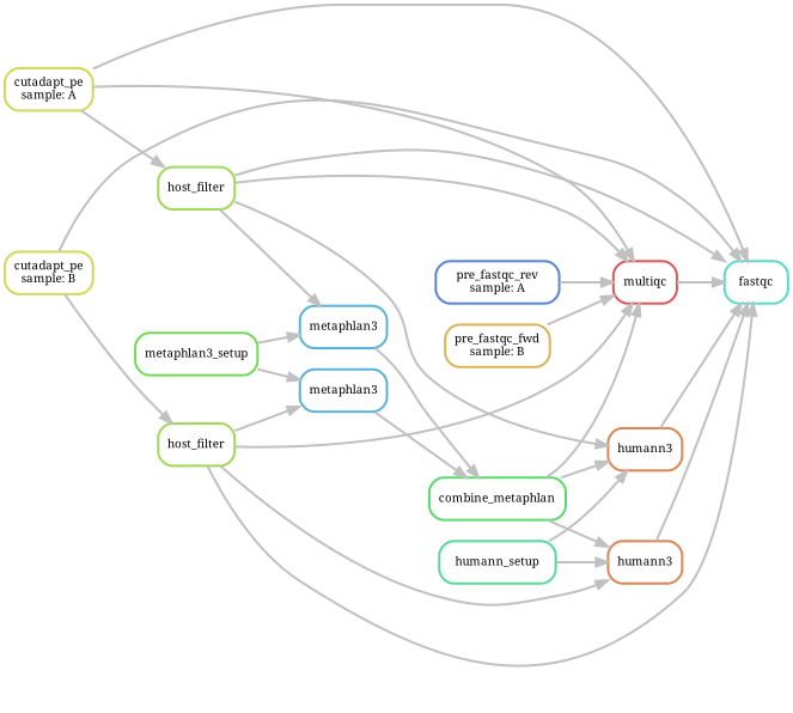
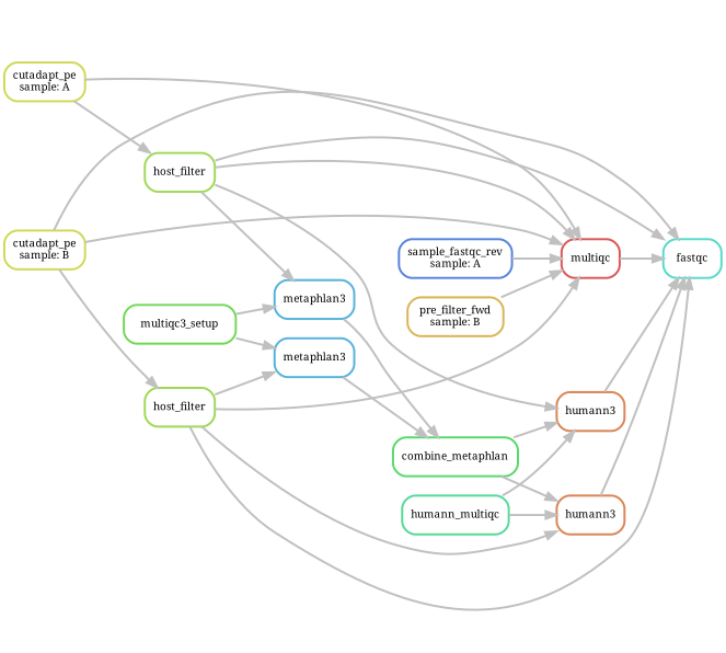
  digraph {
    bgcolor=white
    fontname="Noto Serif"
    rankdir=LR
    node [color="0.18 0.6 0.85" fontname="Noto Serif" fontsize=10 penwidth=2 shape=box style=rounded]
    edge [color=grey fontname="Noto Serif" penwidth=2]
    n1 [color="0.48 0.6 0.85" label=fastqc]
    n2 [label="cutadapt_pe\nsample: A"]
    n3 [color="0.24 0.6 0.85" label=host_filter]
    n4 [color="0.00 0.6 0.85" label=multiqc]
    n5 [color="0.06 0.6 0.85" label=humann3]
    n6 [color="0.55 0.6 0.85" label=metaphlan3]
    n7 [label="cutadapt_pe\nsample: B"]
    n8 [color="0.24 0.6 0.85" label=host_filter]
    n9 [color="0.55 0.6 0.85" label=metaphlan3]
    n10 [color="0.06 0.6 0.85" label=humann3]
    n11 [color="0.36 0.6 0.85" label=combine_metaphlan]
-   n12 [color="0.61 0.6 0.85" label="pre_fastqc_rev\nsample: A"]
-   n13 [color="0.12 0.6 0.85" label="pre_fastqc_fwd\nsample: B"]
-   n14 [color="0.42 0.6 0.85" label=humann_setup]
-   n15 [color="0.30 0.6 0.85" label=metaphlan3_setup]
-   n2 -> n1
+   n12 [color="0.61 0.6 0.85" label="sample_fastqc_rev\nsample: A"]
+   n13 [color="0.12 0.6 0.85" label="pre_filter_fwd\nsample: B"]
+   n14 [color="0.42 0.6 0.85" label=humann_multiqc]
+   n15 [color="0.30 0.6 0.85" label=multiqc3_setup]
    n2 -> n3
    n2 -> n4
    n3 -> n1
    n3 -> n4
    n3 -> n5
    n3 -> n6
    n4 -> n1
    n5 -> n1
    n6 -> n11
    n7 -> n1
-   n11 -> n4
+   n7 -> n4
    n7 -> n8
    n8 -> n1
    n8 -> n4
    n8 -> n9
    n8 -> n10
    n9 -> n11
    n10 -> n1
    n11 -> n5
    n11 -> n10
    n12 -> n4
    n13 -> n4
    n14 -> n5
    n14 -> n10
    n15 -> n6
    n15 -> n9
  }
